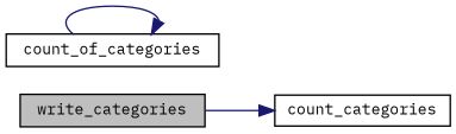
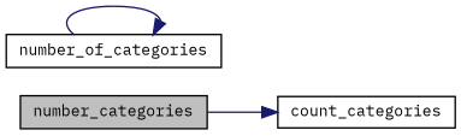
  digraph {
    fontname="IBM Plex Mono"
    rankdir=LR
    node [color=black fillcolor=white fontname="IBM Plex Mono" fontsize=10 shape=record style=filled]
    edge [color=midnightblue fontname="IBM Plex Mono" fontsize=10 labelfontname=Helvetica labelfontsize=10 style=solid]
-   n1 [fillcolor=grey75 fontcolor=black height=0.2 label=write_categories width=0.4]
+   n1 [fillcolor=grey75 fontcolor=black height=0.2 label=number_categories width=0.4]
    n2 [height=0.2 label=count_categories width=0.4]
-   n3 [height=0.2 label=count_of_categories width=0.4]
+   n3 [height=0.2 label=number_of_categories width=0.4]
    n1 -> n2
    n3 -> n3
  }
